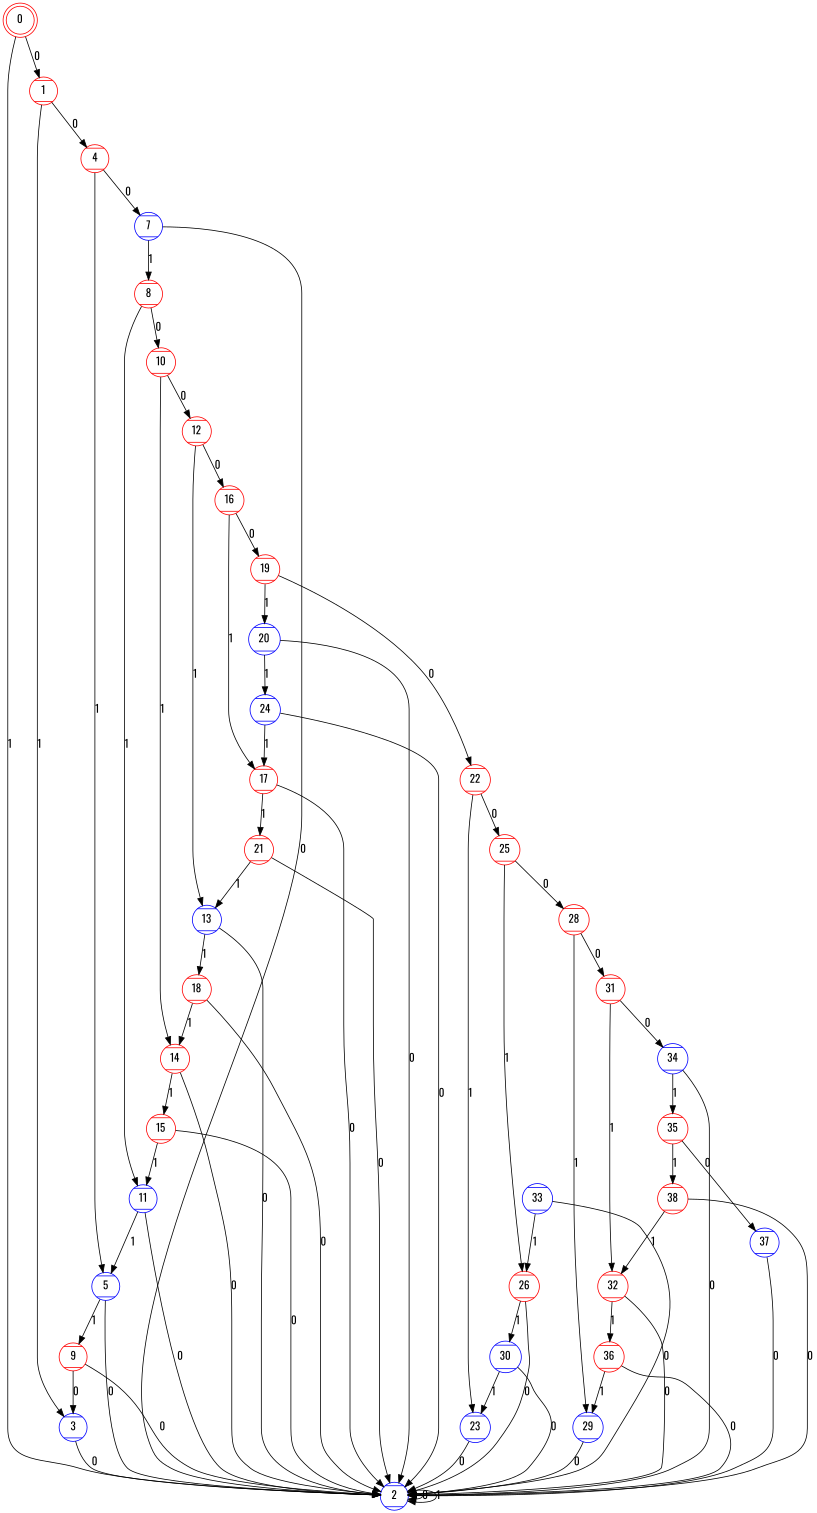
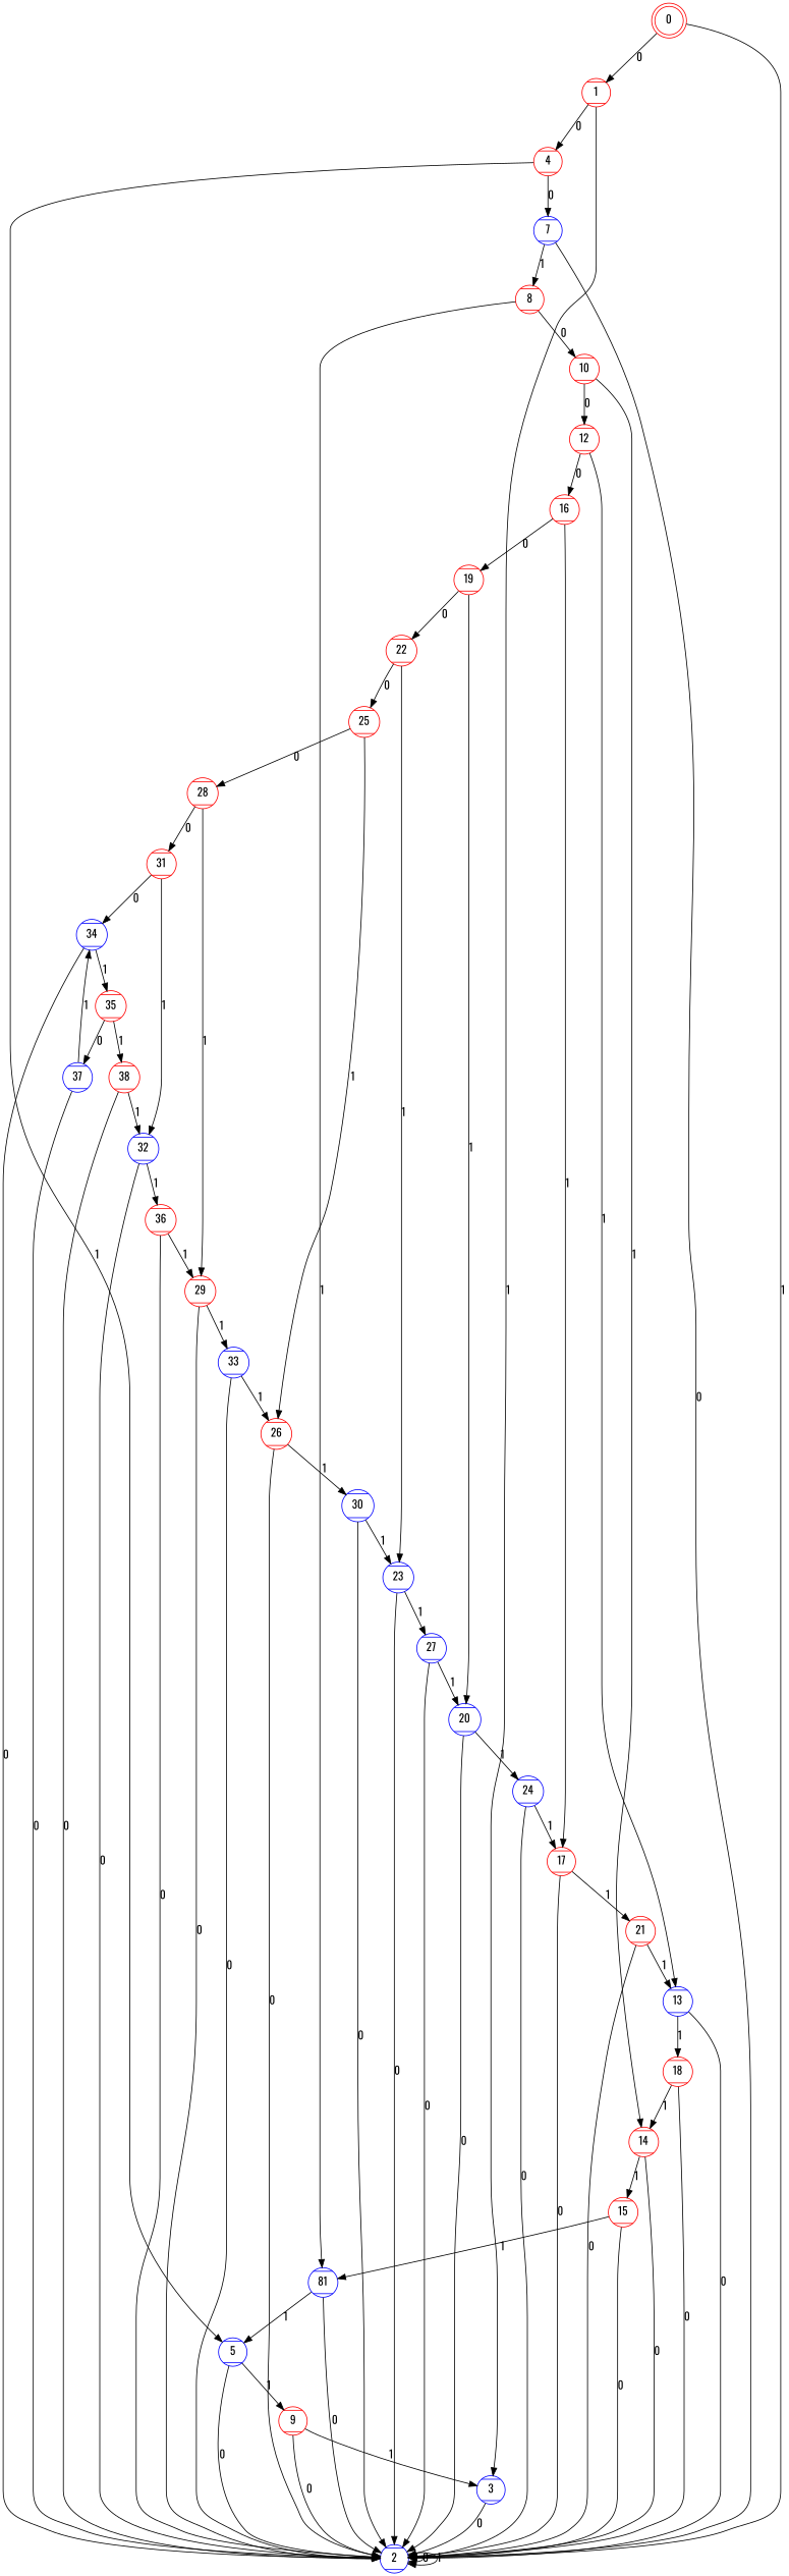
  digraph {
    fontname=Oswald
    node [color=red fontname=Oswald shape=Mcircle style=striped]
    edge [fontname=Oswald]
    0 [shape=doublecircle]
    1
    2 [color=blue]
    3 [color=blue]
    4
    5 [color=blue]
    7 [color=blue]
    9
    8
    10
-   11 [color=blue]
+   11 [color=blue label=81]
    12
    14
    13 [color=blue]
    16
    15
    18
    17
    19
    21
    20 [color=blue]
    22
    24 [color=blue]
    23 [color=blue]
    25
+   27 [color=blue]
    26
    28
    30 [color=blue]
-   29 [color=blue]
+   29
    31
    33 [color=blue]
-   32
+   32 [color=blue]
    34 [color=blue]
    36
    35
    37 [color=blue]
    38
    0 -> 1 [label=0]
    0 -> 2 [label=1]
    1 -> 3 [label=1]
    1 -> 4 [label=0]
    2 -> 2 [label=0]
    2 -> 2 [label=1]
    3 -> 2 [label=0]
    4 -> 5 [label=1]
    4 -> 7 [label=0]
    5 -> 2 [label=0]
    5 -> 9 [label=1]
    7 -> 2 [label=0]
    7 -> 8 [label=1]
    9 -> 2 [label=0]
-   9 -> 3 [label=0]
+   9 -> 3 [label=1]
    8 -> 10 [label=0]
    8 -> 11 [label=1]
    10 -> 12 [label=0]
    10 -> 14 [label=1]
    11 -> 2 [label=0]
    11 -> 5 [label=1]
    12 -> 13 [label=1]
    12 -> 16 [label=0]
    14 -> 2 [label=0]
    14 -> 15 [label=1]
    13 -> 2 [label=0]
    13 -> 18 [label=1]
    16 -> 17 [label=1]
    16 -> 19 [label=0]
    15 -> 2 [label=0]
    15 -> 11 [label=1]
    18 -> 2 [label=0]
    18 -> 14 [label=1]
    17 -> 2 [label=0]
    17 -> 21 [label=1]
    19 -> 20 [label=1]
    19 -> 22 [label=0]
    21 -> 2 [label=0]
    21 -> 13 [label=1]
    20 -> 2 [label=0]
    20 -> 24 [label=1]
    22 -> 23 [label=1]
    22 -> 25 [label=0]
    24 -> 2 [label=0]
    24 -> 17 [label=1]
    23 -> 2 [label=0]
+   23 -> 27 [label=1]
    25 -> 26 [label=1]
    25 -> 28 [label=0]
+   27 -> 2 [label=0]
+   27 -> 20 [label=1]
    26 -> 2 [label=0]
    26 -> 30 [label=1]
    28 -> 29 [label=1]
    28 -> 31 [label=0]
    30 -> 2 [label=0]
    30 -> 23 [label=1]
    29 -> 2 [label=0]
+   29 -> 33 [label=1]
    31 -> 32 [label=1]
    31 -> 34 [label=0]
    33 -> 2 [label=0]
    33 -> 26 [label=1]
    32 -> 2 [label=0]
    32 -> 36 [label=1]
    34 -> 2 [label=0]
    34 -> 35 [label=1]
    36 -> 2 [label=0]
    36 -> 29 [label=1]
    35 -> 37 [label=0]
    35 -> 38 [label=1]
    37 -> 2 [label=0]
+   37 -> 34 [label=1]
    38 -> 2 [label=0]
    38 -> 32 [label=1]
  }
